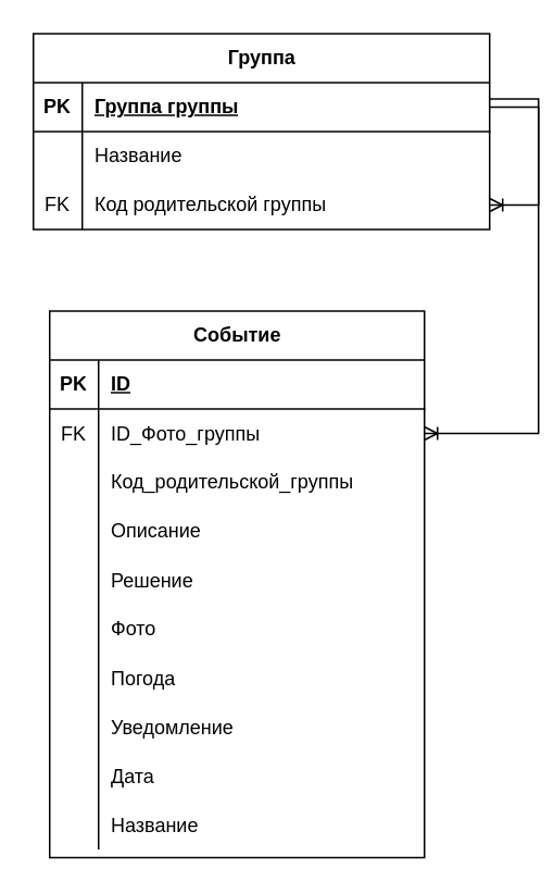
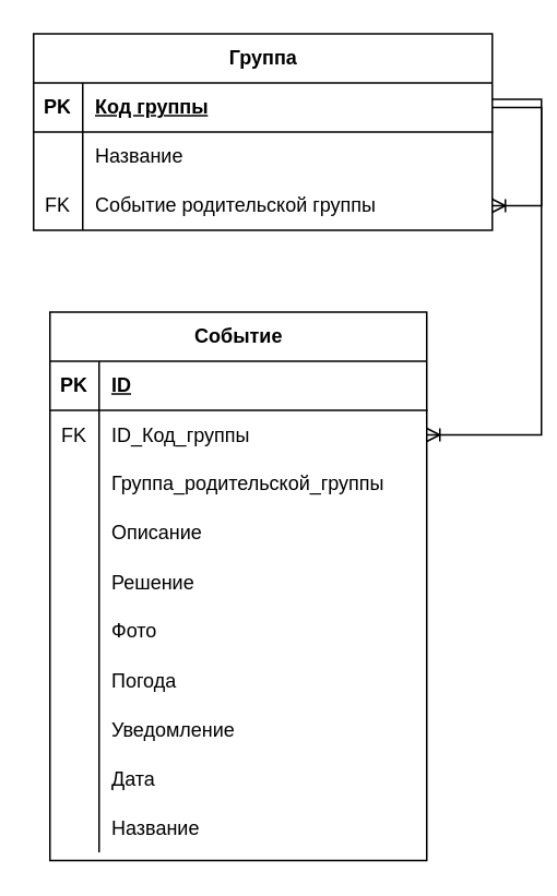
  <mxCell id="0" />
  <mxCell id="1" parent="0" />
  <mxCell id="2" value="Группа" style="shape=table;startSize=30;container=1;collapsible=1;childLayout=tableLayout;fixedRows=1;rowLines=0;fontStyle=1;align=center;resizeLast=1;html=1;" parent="1" vertex="1"><mxGeometry x="20" y="20" width="280" height="120" as="geometry" /></mxCell>
  <mxCell id="3" value="" style="shape=tableRow;horizontal=0;startSize=0;swimlaneHead=0;swimlaneBody=0;fillColor=none;collapsible=0;dropTarget=0;points=[[0,0.5],[1,0.5]];portConstraint=eastwest;top=0;left=0;right=0;bottom=1;" parent="2" vertex="1"><mxGeometry y="30" width="280" height="30" as="geometry" /></mxCell>
  <mxCell id="4" value="PK" style="shape=partialRectangle;connectable=0;fillColor=none;top=0;left=0;bottom=0;right=0;fontStyle=1;overflow=hidden;whiteSpace=wrap;html=1;" parent="3" vertex="1"><mxGeometry width="30" height="30" as="geometry"><mxRectangle width="30" height="30" as="alternateBounds" /></mxGeometry></mxCell>
- <mxCell id="5" value="Группа группы" style="shape=partialRectangle;connectable=0;fillColor=none;top=0;left=0;bottom=0;right=0;align=left;spacingLeft=6;fontStyle=5;overflow=hidden;whiteSpace=wrap;html=1;" parent="3" vertex="1"><mxGeometry x="30" width="250" height="30" as="geometry"><mxRectangle width="250" height="30" as="alternateBounds" /></mxGeometry></mxCell>
+ <mxCell id="5" value="Код группы" style="shape=partialRectangle;connectable=0;fillColor=none;top=0;left=0;bottom=0;right=0;align=left;spacingLeft=6;fontStyle=5;overflow=hidden;whiteSpace=wrap;html=1;" parent="3" vertex="1"><mxGeometry x="30" width="250" height="30" as="geometry"><mxRectangle width="250" height="30" as="alternateBounds" /></mxGeometry></mxCell>
  <mxCell id="6" value="" style="shape=tableRow;horizontal=0;startSize=0;swimlaneHead=0;swimlaneBody=0;fillColor=none;collapsible=0;dropTarget=0;points=[[0,0.5],[1,0.5]];portConstraint=eastwest;top=0;left=0;right=0;bottom=0;" parent="2" vertex="1"><mxGeometry y="60" width="280" height="30" as="geometry" /></mxCell>
  <mxCell id="7" value="" style="shape=partialRectangle;connectable=0;fillColor=none;top=0;left=0;bottom=0;right=0;editable=1;overflow=hidden;whiteSpace=wrap;html=1;" parent="6" vertex="1"><mxGeometry width="30" height="30" as="geometry"><mxRectangle width="30" height="30" as="alternateBounds" /></mxGeometry></mxCell>
  <mxCell id="8" value="Название" style="shape=partialRectangle;connectable=0;fillColor=none;top=0;left=0;bottom=0;right=0;align=left;spacingLeft=6;overflow=hidden;whiteSpace=wrap;html=1;" parent="6" vertex="1"><mxGeometry x="30" width="250" height="30" as="geometry"><mxRectangle width="250" height="30" as="alternateBounds" /></mxGeometry></mxCell>
  <mxCell id="9" value="" style="shape=tableRow;horizontal=0;startSize=0;swimlaneHead=0;swimlaneBody=0;fillColor=none;collapsible=0;dropTarget=0;points=[[0,0.5],[1,0.5]];portConstraint=eastwest;top=0;left=0;right=0;bottom=0;" parent="2" vertex="1"><mxGeometry y="90" width="280" height="30" as="geometry" /></mxCell>
  <mxCell id="10" value="FK" style="shape=partialRectangle;connectable=0;fillColor=none;top=0;left=0;bottom=0;right=0;editable=1;overflow=hidden;whiteSpace=wrap;html=1;" parent="9" vertex="1"><mxGeometry width="30" height="30" as="geometry"><mxRectangle width="30" height="30" as="alternateBounds" /></mxGeometry></mxCell>
- <mxCell id="11" value="Код родительской группы" style="shape=partialRectangle;connectable=0;fillColor=none;top=0;left=0;bottom=0;right=0;align=left;spacingLeft=6;overflow=hidden;whiteSpace=wrap;html=1;" parent="9" vertex="1"><mxGeometry x="30" width="250" height="30" as="geometry"><mxRectangle width="250" height="30" as="alternateBounds" /></mxGeometry></mxCell>
+ <mxCell id="11" value="Событие родительской группы" style="shape=partialRectangle;connectable=0;fillColor=none;top=0;left=0;bottom=0;right=0;align=left;spacingLeft=6;overflow=hidden;whiteSpace=wrap;html=1;" parent="9" vertex="1"><mxGeometry x="30" width="250" height="30" as="geometry"><mxRectangle width="250" height="30" as="alternateBounds" /></mxGeometry></mxCell>
  <mxCell id="12" value="" style="edgeStyle=entityRelationEdgeStyle;fontSize=12;html=1;endArrow=ERoneToMany;rounded=0;" parent="2" target="9" edge="1"><mxGeometry width="100" height="100" relative="1" as="geometry"><mxPoint x="280" y="40" as="sourcePoint" /><mxPoint x="-110" y="90" as="targetPoint" /></mxGeometry></mxCell>
  <mxCell id="13" value="Событие" style="shape=table;startSize=30;container=1;collapsible=1;childLayout=tableLayout;fixedRows=1;rowLines=0;fontStyle=1;align=center;resizeLast=1;html=1;" parent="1" vertex="1"><mxGeometry x="30" y="190" width="230" height="335" as="geometry" /></mxCell>
  <mxCell id="14" value="" style="shape=tableRow;horizontal=0;startSize=0;swimlaneHead=0;swimlaneBody=0;fillColor=none;collapsible=0;dropTarget=0;points=[[0,0.5],[1,0.5]];portConstraint=eastwest;top=0;left=0;right=0;bottom=1;" parent="13" vertex="1"><mxGeometry y="30" width="230" height="30" as="geometry" /></mxCell>
  <mxCell id="15" value="PK" style="shape=partialRectangle;connectable=0;fillColor=none;top=0;left=0;bottom=0;right=0;fontStyle=1;overflow=hidden;whiteSpace=wrap;html=1;" parent="14" vertex="1"><mxGeometry width="30" height="30" as="geometry"><mxRectangle width="30" height="30" as="alternateBounds" /></mxGeometry></mxCell>
  <mxCell id="16" value="ID" style="shape=partialRectangle;connectable=0;fillColor=none;top=0;left=0;bottom=0;right=0;align=left;spacingLeft=6;fontStyle=5;overflow=hidden;whiteSpace=wrap;html=1;strokeColor=inherit;" parent="14" vertex="1"><mxGeometry x="30" width="200" height="30" as="geometry"><mxRectangle width="200" height="30" as="alternateBounds" /></mxGeometry></mxCell>
  <mxCell id="17" value="" style="shape=tableRow;horizontal=0;startSize=0;swimlaneHead=0;swimlaneBody=0;fillColor=none;collapsible=0;dropTarget=0;points=[[0,0.5],[1,0.5]];portConstraint=eastwest;top=0;left=0;right=0;bottom=0;" vertex="1" parent="13"><mxGeometry y="60" width="230" height="30" as="geometry" /></mxCell>
  <mxCell id="18" value="FK" style="shape=partialRectangle;connectable=0;fillColor=none;top=0;left=0;bottom=0;right=0;editable=1;overflow=hidden;" vertex="1" parent="17"><mxGeometry width="30" height="30" as="geometry"><mxRectangle width="30" height="30" as="alternateBounds" /></mxGeometry></mxCell>
- <mxCell id="19" value="ID_Фото_группы" style="shape=partialRectangle;connectable=0;fillColor=none;top=0;left=0;bottom=0;right=0;align=left;spacingLeft=6;overflow=hidden;" vertex="1" parent="17"><mxGeometry x="30" width="200" height="30" as="geometry"><mxRectangle width="200" height="30" as="alternateBounds" /></mxGeometry></mxCell>
+ <mxCell id="19" value="ID_Код_группы" style="shape=partialRectangle;connectable=0;fillColor=none;top=0;left=0;bottom=0;right=0;align=left;spacingLeft=6;overflow=hidden;" vertex="1" parent="17"><mxGeometry x="30" width="200" height="30" as="geometry"><mxRectangle width="200" height="30" as="alternateBounds" /></mxGeometry></mxCell>
  <mxCell id="20" value="" style="shape=tableRow;horizontal=0;startSize=0;swimlaneHead=0;swimlaneBody=0;fillColor=none;collapsible=0;dropTarget=0;points=[[0,0.5],[1,0.5]];portConstraint=eastwest;top=0;left=0;right=0;bottom=0;" parent="13" vertex="1"><mxGeometry y="90" width="230" height="30" as="geometry" /></mxCell>
  <mxCell id="21" value="" style="shape=partialRectangle;connectable=0;fillColor=none;top=0;left=0;bottom=0;right=0;editable=1;overflow=hidden;whiteSpace=wrap;html=1;" parent="20" vertex="1"><mxGeometry width="30" height="30" as="geometry"><mxRectangle width="30" height="30" as="alternateBounds" /></mxGeometry></mxCell>
- <mxCell id="22" value="Код_родительской_группы" style="shape=partialRectangle;connectable=0;fillColor=none;top=0;left=0;bottom=0;right=0;align=left;spacingLeft=6;overflow=hidden;whiteSpace=wrap;html=1;" parent="20" vertex="1"><mxGeometry x="30" width="200" height="30" as="geometry"><mxRectangle width="200" height="30" as="alternateBounds" /></mxGeometry></mxCell>
+ <mxCell id="22" value="Группа_родительской_группы" style="shape=partialRectangle;connectable=0;fillColor=none;top=0;left=0;bottom=0;right=0;align=left;spacingLeft=6;overflow=hidden;whiteSpace=wrap;html=1;" parent="20" vertex="1"><mxGeometry x="30" width="200" height="30" as="geometry"><mxRectangle width="200" height="30" as="alternateBounds" /></mxGeometry></mxCell>
  <mxCell id="23" value="" style="shape=tableRow;horizontal=0;startSize=0;swimlaneHead=0;swimlaneBody=0;fillColor=none;collapsible=0;dropTarget=0;points=[[0,0.5],[1,0.5]];portConstraint=eastwest;top=0;left=0;right=0;bottom=0;" parent="13" vertex="1"><mxGeometry y="120" width="230" height="30" as="geometry" /></mxCell>
  <mxCell id="24" value="" style="shape=partialRectangle;connectable=0;fillColor=none;top=0;left=0;bottom=0;right=0;editable=1;overflow=hidden;whiteSpace=wrap;html=1;" parent="23" vertex="1"><mxGeometry width="30" height="30" as="geometry"><mxRectangle width="30" height="30" as="alternateBounds" /></mxGeometry></mxCell>
  <mxCell id="25" value="Описание" style="shape=partialRectangle;connectable=0;fillColor=none;top=0;left=0;bottom=0;right=0;align=left;spacingLeft=6;overflow=hidden;whiteSpace=wrap;html=1;" parent="23" vertex="1"><mxGeometry x="30" width="200" height="30" as="geometry"><mxRectangle width="200" height="30" as="alternateBounds" /></mxGeometry></mxCell>
  <mxCell id="26" value="" style="shape=tableRow;horizontal=0;startSize=0;swimlaneHead=0;swimlaneBody=0;fillColor=none;collapsible=0;dropTarget=0;points=[[0,0.5],[1,0.5]];portConstraint=eastwest;top=0;left=0;right=0;bottom=0;" parent="13" vertex="1"><mxGeometry y="150" width="230" height="30" as="geometry" /></mxCell>
  <mxCell id="27" value="" style="shape=partialRectangle;connectable=0;fillColor=none;top=0;left=0;bottom=0;right=0;editable=1;overflow=hidden;" parent="26" vertex="1"><mxGeometry width="30" height="30" as="geometry"><mxRectangle width="30" height="30" as="alternateBounds" /></mxGeometry></mxCell>
  <mxCell id="28" value="Решение" style="shape=partialRectangle;connectable=0;fillColor=none;top=0;left=0;bottom=0;right=0;align=left;spacingLeft=6;overflow=hidden;" parent="26" vertex="1"><mxGeometry x="30" width="200" height="30" as="geometry"><mxRectangle width="200" height="30" as="alternateBounds" /></mxGeometry></mxCell>
  <mxCell id="29" value="" style="shape=tableRow;horizontal=0;startSize=0;swimlaneHead=0;swimlaneBody=0;fillColor=none;collapsible=0;dropTarget=0;points=[[0,0.5],[1,0.5]];portConstraint=eastwest;top=0;left=0;right=0;bottom=0;" parent="13" vertex="1"><mxGeometry y="180" width="230" height="30" as="geometry" /></mxCell>
  <mxCell id="30" value="" style="shape=partialRectangle;connectable=0;fillColor=none;top=0;left=0;bottom=0;right=0;editable=1;overflow=hidden;whiteSpace=wrap;html=1;" parent="29" vertex="1"><mxGeometry width="30" height="30" as="geometry"><mxRectangle width="30" height="30" as="alternateBounds" /></mxGeometry></mxCell>
  <mxCell id="31" value="Фото" style="shape=partialRectangle;connectable=0;fillColor=none;top=0;left=0;bottom=0;right=0;align=left;spacingLeft=6;overflow=hidden;whiteSpace=wrap;html=1;" parent="29" vertex="1"><mxGeometry x="30" width="200" height="30" as="geometry"><mxRectangle width="200" height="30" as="alternateBounds" /></mxGeometry></mxCell>
  <mxCell id="32" value="" style="shape=tableRow;horizontal=0;startSize=0;swimlaneHead=0;swimlaneBody=0;fillColor=none;collapsible=0;dropTarget=0;points=[[0,0.5],[1,0.5]];portConstraint=eastwest;top=0;left=0;right=0;bottom=0;" parent="13" vertex="1"><mxGeometry y="210" width="230" height="30" as="geometry" /></mxCell>
  <mxCell id="33" value="" style="shape=partialRectangle;connectable=0;fillColor=none;top=0;left=0;bottom=0;right=0;editable=1;overflow=hidden;" parent="32" vertex="1"><mxGeometry width="30" height="30" as="geometry"><mxRectangle width="30" height="30" as="alternateBounds" /></mxGeometry></mxCell>
  <mxCell id="34" value="Погода" style="shape=partialRectangle;connectable=0;fillColor=none;top=0;left=0;bottom=0;right=0;align=left;spacingLeft=6;overflow=hidden;" parent="32" vertex="1"><mxGeometry x="30" width="200" height="30" as="geometry"><mxRectangle width="200" height="30" as="alternateBounds" /></mxGeometry></mxCell>
  <mxCell id="35" value="" style="shape=tableRow;horizontal=0;startSize=0;swimlaneHead=0;swimlaneBody=0;fillColor=none;collapsible=0;dropTarget=0;points=[[0,0.5],[1,0.5]];portConstraint=eastwest;top=0;left=0;right=0;bottom=0;" parent="13" vertex="1"><mxGeometry y="240" width="230" height="30" as="geometry" /></mxCell>
  <mxCell id="36" value="" style="shape=partialRectangle;connectable=0;fillColor=none;top=0;left=0;bottom=0;right=0;editable=1;overflow=hidden;" parent="35" vertex="1"><mxGeometry width="30" height="30" as="geometry"><mxRectangle width="30" height="30" as="alternateBounds" /></mxGeometry></mxCell>
  <mxCell id="37" value="Уведомление" style="shape=partialRectangle;connectable=0;fillColor=none;top=0;left=0;bottom=0;right=0;align=left;spacingLeft=6;overflow=hidden;" parent="35" vertex="1"><mxGeometry x="30" width="200" height="30" as="geometry"><mxRectangle width="200" height="30" as="alternateBounds" /></mxGeometry></mxCell>
  <mxCell id="38" value="" style="shape=tableRow;horizontal=0;startSize=0;swimlaneHead=0;swimlaneBody=0;fillColor=none;collapsible=0;dropTarget=0;points=[[0,0.5],[1,0.5]];portConstraint=eastwest;top=0;left=0;right=0;bottom=0;" parent="13" vertex="1"><mxGeometry y="270" width="230" height="30" as="geometry" /></mxCell>
  <mxCell id="39" value="" style="shape=partialRectangle;connectable=0;fillColor=none;top=0;left=0;bottom=0;right=0;editable=1;overflow=hidden;" parent="38" vertex="1"><mxGeometry width="30" height="30" as="geometry"><mxRectangle width="30" height="30" as="alternateBounds" /></mxGeometry></mxCell>
  <mxCell id="40" value="Дата" style="shape=partialRectangle;connectable=0;fillColor=none;top=0;left=0;bottom=0;right=0;align=left;spacingLeft=6;overflow=hidden;" parent="38" vertex="1"><mxGeometry x="30" width="200" height="30" as="geometry"><mxRectangle width="200" height="30" as="alternateBounds" /></mxGeometry></mxCell>
  <mxCell id="41" value="" style="shape=tableRow;horizontal=0;startSize=0;swimlaneHead=0;swimlaneBody=0;fillColor=none;collapsible=0;dropTarget=0;points=[[0,0.5],[1,0.5]];portConstraint=eastwest;top=0;left=0;right=0;bottom=0;" vertex="1" parent="13"><mxGeometry y="300" width="230" height="30" as="geometry" /></mxCell>
  <mxCell id="42" value="" style="shape=partialRectangle;connectable=0;fillColor=none;top=0;left=0;bottom=0;right=0;editable=1;overflow=hidden;" vertex="1" parent="41"><mxGeometry width="30" height="30" as="geometry"><mxRectangle width="30" height="30" as="alternateBounds" /></mxGeometry></mxCell>
  <mxCell id="43" value="Название" style="shape=partialRectangle;connectable=0;fillColor=none;top=0;left=0;bottom=0;right=0;align=left;spacingLeft=6;overflow=hidden;" vertex="1" parent="41"><mxGeometry x="30" width="200" height="30" as="geometry"><mxRectangle width="200" height="30" as="alternateBounds" /></mxGeometry></mxCell>
  <mxCell id="44" value="" style="edgeStyle=entityRelationEdgeStyle;fontSize=12;html=1;endArrow=ERoneToMany;rounded=0;entryX=1;entryY=0.5;entryDx=0;entryDy=0;" parent="1" source="3" target="17" edge="1"><mxGeometry width="100" height="100" relative="1" as="geometry"><mxPoint x="-100" y="440" as="sourcePoint" /><mxPoint x="280" y="365" as="targetPoint" /></mxGeometry></mxCell>
